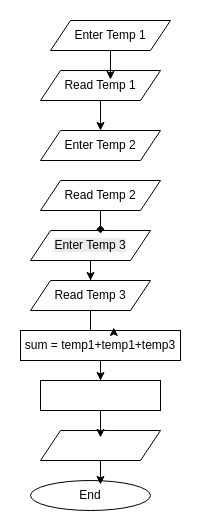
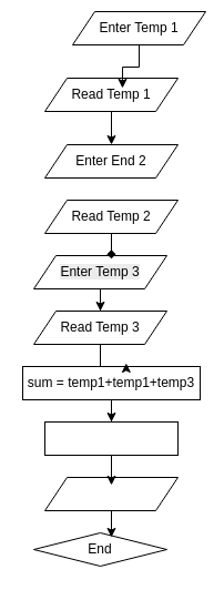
  <mxCell id="0" />
  <mxCell id="1" parent="0" />
- <mxCell id="2" value="End" style="ellipse;whiteSpace=wrap;html=1;" parent="1" vertex="1"><mxGeometry x="30" y="480" width="120" height="30" as="geometry" /></mxCell>
+ <mxCell id="2" value="End" style="rhombus;whiteSpace=wrap;html=1;" parent="1" vertex="1"><mxGeometry x="30" y="480" width="120" height="30" as="geometry" /></mxCell>
  <mxCell id="3" style="edgeStyle=orthogonalEdgeStyle;rounded=0;orthogonalLoop=1;jettySize=auto;html=1;" parent="1" source="4" target="16" edge="1"><mxGeometry relative="1" as="geometry" /></mxCell>
  <mxCell id="4" value="sum = temp1+temp1+temp3" style="rounded=0;whiteSpace=wrap;html=1;" parent="1" vertex="1"><mxGeometry x="20" y="330" width="160" height="30" as="geometry" /></mxCell>
- <mxCell id="5" value="Enter Temp 1" style="shape=parallelogram;perimeter=parallelogramPerimeter;whiteSpace=wrap;html=1;fixedSize=1;" parent="1" vertex="1"><mxGeometry x="50" y="20" width="120" height="30" as="geometry" /></mxCell>
+ <mxCell id="5" value="Enter Temp 1" style="shape=parallelogram;perimeter=parallelogramPerimeter;whiteSpace=wrap;html=1;fixedSize=1;" parent="1" vertex="1"><mxGeometry x="65" y="10" width="120" height="30" as="geometry" /></mxCell>
  <mxCell id="6" style="edgeStyle=orthogonalEdgeStyle;rounded=0;orthogonalLoop=1;jettySize=auto;html=1;" parent="1" source="7" target="9" edge="1"><mxGeometry relative="1" as="geometry" /></mxCell>
  <mxCell id="7" value="Read Temp 1" style="shape=parallelogram;perimeter=parallelogramPerimeter;whiteSpace=wrap;html=1;fixedSize=1;" parent="1" vertex="1"><mxGeometry x="40" y="70" width="120" height="30" as="geometry" /></mxCell>
  <mxCell id="8" style="edgeStyle=orthogonalEdgeStyle;rounded=0;orthogonalLoop=1;jettySize=auto;html=1;entryX=0.583;entryY=0.3;entryDx=0;entryDy=0;entryPerimeter=0;" parent="1" source="5" target="7" edge="1"><mxGeometry relative="1" as="geometry" /></mxCell>
- <mxCell id="9" value="Enter Temp 2" style="shape=parallelogram;perimeter=parallelogramPerimeter;whiteSpace=wrap;html=1;fixedSize=1;" parent="1" vertex="1"><mxGeometry x="40" y="130" width="120" height="30" as="geometry" /></mxCell>
+ <mxCell id="9" value="Enter End 2" style="shape=parallelogram;perimeter=parallelogramPerimeter;whiteSpace=wrap;html=1;fixedSize=1;" parent="1" vertex="1"><mxGeometry x="40" y="130" width="120" height="30" as="geometry" /></mxCell>
  <mxCell id="10" value="Read Temp 2" style="shape=parallelogram;perimeter=parallelogramPerimeter;whiteSpace=wrap;html=1;fixedSize=1;" parent="1" vertex="1"><mxGeometry x="40" y="180" width="120" height="30" as="geometry" /></mxCell>
  <mxCell id="11" style="edgeStyle=orthogonalEdgeStyle;rounded=0;orthogonalLoop=1;jettySize=auto;html=1;entryX=0.5;entryY=0;entryDx=0;entryDy=0;" parent="1" source="12" target="13" edge="1"><mxGeometry relative="1" as="geometry" /></mxCell>
  <mxCell id="12" value="&lt;br&gt;&lt;span style=&quot;color: rgb(0, 0, 0); font-family: Helvetica; font-size: 12px; font-style: normal; font-variant-ligatures: normal; font-variant-caps: normal; font-weight: 400; letter-spacing: normal; orphans: 2; text-align: center; text-indent: 0px; text-transform: none; widows: 2; word-spacing: 0px; -webkit-text-stroke-width: 0px; white-space: normal; background-color: rgb(236, 236, 236); text-decoration-thickness: initial; text-decoration-style: initial; text-decoration-color: initial; float: none; display: inline !important;&quot;&gt;Enter Temp 3&lt;/span&gt;&lt;br&gt;&lt;div&gt;&lt;span style=&quot;color: rgb(0, 0, 0); font-family: Helvetica; font-size: 12px; font-style: normal; font-variant-ligatures: normal; font-variant-caps: normal; font-weight: 400; letter-spacing: normal; orphans: 2; text-align: center; text-indent: 0px; text-transform: none; widows: 2; word-spacing: 0px; -webkit-text-stroke-width: 0px; white-space: normal; background-color: rgb(236, 236, 236); text-decoration-thickness: initial; text-decoration-style: initial; text-decoration-color: initial; float: none; display: inline !important;&quot;&gt;&lt;br&gt;&lt;/span&gt;&lt;/div&gt;" style="shape=parallelogram;perimeter=parallelogramPerimeter;whiteSpace=wrap;html=1;fixedSize=1;" parent="1" vertex="1"><mxGeometry x="30" y="230" width="120" height="30" as="geometry" /></mxCell>
  <mxCell id="13" value="Read Temp 3" style="shape=parallelogram;perimeter=parallelogramPerimeter;whiteSpace=wrap;html=1;fixedSize=1;" parent="1" vertex="1"><mxGeometry x="30" y="280" width="120" height="30" as="geometry" /></mxCell>
  <mxCell id="14" style="edgeStyle=orthogonalEdgeStyle;rounded=0;orthogonalLoop=1;jettySize=auto;html=1;entryX=0.583;entryY=0.1;entryDx=0;entryDy=0;entryPerimeter=0;endArrow=diamond;" parent="1" source="10" target="12" edge="1"><mxGeometry relative="1" as="geometry" /></mxCell>
  <mxCell id="15" style="edgeStyle=orthogonalEdgeStyle;rounded=0;orthogonalLoop=1;jettySize=auto;html=1;entryX=0.583;entryY=-0.1;entryDx=0;entryDy=0;entryPerimeter=0;" parent="1" source="13" target="4" edge="1"><mxGeometry relative="1" as="geometry" /></mxCell>
  <mxCell id="16" value="" style="rounded=0;whiteSpace=wrap;html=1;" parent="1" vertex="1"><mxGeometry x="40" y="380" width="120" height="30" as="geometry" /></mxCell>
  <mxCell id="17" value="" style="shape=parallelogram;perimeter=parallelogramPerimeter;whiteSpace=wrap;html=1;fixedSize=1;" parent="1" vertex="1"><mxGeometry x="40" y="430" width="120" height="30" as="geometry" /></mxCell>
  <mxCell id="18" style="edgeStyle=orthogonalEdgeStyle;rounded=0;orthogonalLoop=1;jettySize=auto;html=1;entryX=0.5;entryY=0.233;entryDx=0;entryDy=0;entryPerimeter=0;" parent="1" source="16" target="17" edge="1"><mxGeometry relative="1" as="geometry" /></mxCell>
  <mxCell id="19" style="edgeStyle=orthogonalEdgeStyle;rounded=0;orthogonalLoop=1;jettySize=auto;html=1;entryX=0.583;entryY=0.133;entryDx=0;entryDy=0;entryPerimeter=0;" parent="1" source="17" target="2" edge="1"><mxGeometry relative="1" as="geometry" /></mxCell>
